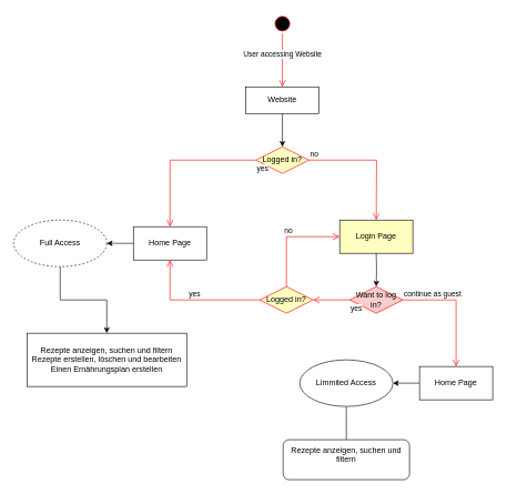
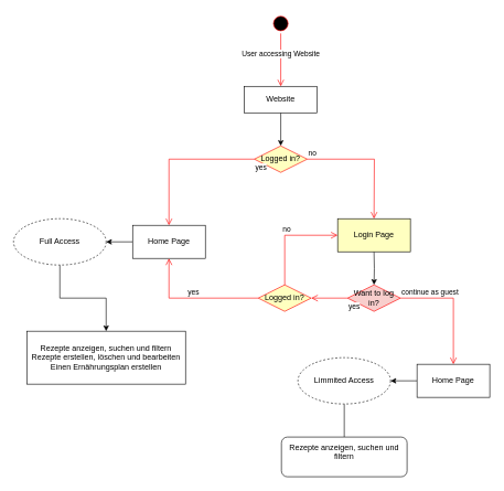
  <mxCell id="0" />
  <mxCell id="1" parent="0" />
  <mxCell id="2" value="" style="ellipse;html=1;shape=startState;fillColor=#000000;strokeColor=#ff0000;" vertex="1" parent="1"><mxGeometry x="409" y="20" width="30" height="30" as="geometry" /></mxCell>
  <mxCell id="3" value="User accessing Website" style="edgeStyle=orthogonalEdgeStyle;html=1;verticalAlign=bottom;endArrow=open;endSize=8;strokeColor=#ff0000;rounded=0;entryX=0.5;entryY=0;entryDx=0;entryDy=0;" edge="1" source="2" parent="1" target="5"><mxGeometry relative="1" as="geometry"><mxPoint x="424" y="110" as="targetPoint" /></mxGeometry></mxCell>
  <mxCell id="4" value="" style="edgeStyle=orthogonalEdgeStyle;rounded=0;orthogonalLoop=1;jettySize=auto;html=1;" edge="1" parent="1" source="5" target="6"><mxGeometry relative="1" as="geometry" /></mxCell>
  <mxCell id="5" value="Website" style="html=1;whiteSpace=wrap;" vertex="1" parent="1"><mxGeometry x="369" y="130" width="110" height="40" as="geometry" /></mxCell>
  <mxCell id="6" value="Logged in?" style="rhombus;whiteSpace=wrap;html=1;fontColor=#000000;fillColor=#ffffc0;strokeColor=#ff0000;" vertex="1" parent="1"><mxGeometry x="384" y="220" width="80" height="40" as="geometry" /></mxCell>
  <mxCell id="7" value="no" style="edgeStyle=orthogonalEdgeStyle;html=1;align=left;verticalAlign=bottom;endArrow=open;endSize=8;strokeColor=#ff0000;rounded=0;entryX=0.5;entryY=0;entryDx=0;entryDy=0;" edge="1" source="6" parent="1"><mxGeometry x="-1" relative="1" as="geometry"><mxPoint x="565" y="330" as="targetPoint" /></mxGeometry></mxCell>
  <mxCell id="8" value="yes" style="edgeStyle=orthogonalEdgeStyle;html=1;align=left;verticalAlign=top;endArrow=open;endSize=8;strokeColor=#ff0000;rounded=0;entryX=0.5;entryY=0;entryDx=0;entryDy=0;" edge="1" source="6" parent="1" target="10"><mxGeometry x="-1" relative="1" as="geometry"><mxPoint x="250" y="340" as="targetPoint" /></mxGeometry></mxCell>
  <mxCell id="9" value="" style="edgeStyle=orthogonalEdgeStyle;rounded=0;orthogonalLoop=1;jettySize=auto;html=1;" edge="1" parent="1" source="10" target="16"><mxGeometry relative="1" as="geometry" /></mxCell>
  <mxCell id="10" value="Home Page" style="html=1;whiteSpace=wrap;" vertex="1" parent="1"><mxGeometry x="200" y="340" width="110" height="50" as="geometry" /></mxCell>
  <mxCell id="11" value="" style="edgeStyle=orthogonalEdgeStyle;rounded=0;orthogonalLoop=1;jettySize=auto;html=1;" edge="1" parent="1" target="12"><mxGeometry relative="1" as="geometry"><mxPoint x="565" y="380" as="sourcePoint" /></mxGeometry></mxCell>
  <mxCell id="12" value="Want to log in?" style="rhombus;whiteSpace=wrap;html=1;fontColor=#000000;fillColor=#f8cecc;strokeColor=#ff0000;" vertex="1" parent="1"><mxGeometry x="525" y="430" width="80" height="40" as="geometry" /></mxCell>
  <mxCell id="13" value="continue as guest" style="edgeStyle=orthogonalEdgeStyle;html=1;align=left;verticalAlign=bottom;endArrow=open;endSize=8;strokeColor=#ff0000;rounded=0;entryX=0.5;entryY=0;entryDx=0;entryDy=0;" edge="1" source="12" parent="1" target="18"><mxGeometry x="-1" relative="1" as="geometry"><mxPoint x="700" y="550" as="targetPoint" /></mxGeometry></mxCell>
  <mxCell id="14" value="yes" style="edgeStyle=orthogonalEdgeStyle;html=1;align=left;verticalAlign=top;endArrow=open;endSize=8;strokeColor=#ff0000;rounded=0;entryX=1;entryY=0.5;entryDx=0;entryDy=0;" edge="1" source="12" parent="1" target="24"><mxGeometry x="-1" relative="1" as="geometry"><mxPoint x="560" y="520" as="targetPoint" /></mxGeometry></mxCell>
  <mxCell id="15" value="" style="edgeStyle=orthogonalEdgeStyle;rounded=0;orthogonalLoop=1;jettySize=auto;html=1;" edge="1" parent="1" source="16" target="21"><mxGeometry relative="1" as="geometry" /></mxCell>
  <mxCell id="16" value="Full Access" style="ellipse;whiteSpace=wrap;html=1;dashed=1;" vertex="1" parent="1"><mxGeometry x="20" y="330" width="140" height="70" as="geometry" /></mxCell>
  <mxCell id="17" value="" style="edgeStyle=orthogonalEdgeStyle;rounded=0;orthogonalLoop=1;jettySize=auto;html=1;" edge="1" parent="1" source="18" target="20"><mxGeometry relative="1" as="geometry" /></mxCell>
  <mxCell id="18" value="Home Page" style="html=1;whiteSpace=wrap;" vertex="1" parent="1"><mxGeometry x="630" y="550" width="110" height="50" as="geometry" /></mxCell>
  <mxCell id="19" value="" style="edgeStyle=orthogonalEdgeStyle;rounded=0;orthogonalLoop=1;jettySize=auto;html=1;endArrow=none;" edge="1" parent="1" source="20" target="22"><mxGeometry relative="1" as="geometry" /></mxCell>
- <mxCell id="20" value="Limmited Access" style="ellipse;whiteSpace=wrap;html=1;" vertex="1" parent="1"><mxGeometry x="450" y="540" width="140" height="70" as="geometry" /></mxCell>
+ <mxCell id="20" value="Limmited Access" style="ellipse;whiteSpace=wrap;html=1;dashed=1;" vertex="1" parent="1"><mxGeometry x="450" y="540" width="140" height="70" as="geometry" /></mxCell>
  <mxCell id="21" value="Rezepte anzeigen, suchen und filtern&lt;br&gt;Rezepte erstellen, löschen und bearbeiten&lt;br&gt;Einen Ernährungsplan erstellen" style="whiteSpace=wrap;html=1;" vertex="1" parent="1"><mxGeometry x="40" y="500" width="240" height="80" as="geometry" /></mxCell>
  <mxCell id="22" value="&#10;Rezepte anzeigen, suchen und filtern&#10;&#10;" style="whiteSpace=wrap;html=1;rounded=1;" vertex="1" parent="1"><mxGeometry x="425" y="660" width="190" height="60" as="geometry" /></mxCell>
  <mxCell id="23" value="Login Page" style="html=1;whiteSpace=wrap;fillColor=#ffffc0;" vertex="1" parent="1"><mxGeometry x="510" y="330" width="110" height="50" as="geometry" /></mxCell>
  <mxCell id="24" value="Logged in?" style="rhombus;whiteSpace=wrap;html=1;fontColor=#000000;fillColor=#ffffc0;strokeColor=#ff0000;" vertex="1" parent="1"><mxGeometry x="390" y="430" width="80" height="40" as="geometry" /></mxCell>
  <mxCell id="25" value="yes" style="edgeStyle=orthogonalEdgeStyle;html=1;verticalAlign=bottom;endArrow=open;endSize=8;strokeColor=#ff0000;rounded=0;exitX=0;exitY=0.5;exitDx=0;exitDy=0;entryX=0.5;entryY=1;entryDx=0;entryDy=0;" edge="1" source="24" parent="1" target="10"><mxGeometry relative="1" as="geometry"><mxPoint x="405" y="330" as="targetPoint" /><mxPoint x="405" y="270" as="sourcePoint" /></mxGeometry></mxCell>
  <mxCell id="26" value="no" style="edgeStyle=orthogonalEdgeStyle;html=1;verticalAlign=bottom;endArrow=open;endSize=8;strokeColor=#ff0000;rounded=0;exitX=0.5;exitY=0;exitDx=0;exitDy=0;entryX=0;entryY=0.5;entryDx=0;entryDy=0;" edge="1" source="24" parent="1" target="23"><mxGeometry relative="1" as="geometry"><mxPoint x="405" y="330" as="targetPoint" /><mxPoint x="405" y="270" as="sourcePoint" /></mxGeometry></mxCell>
